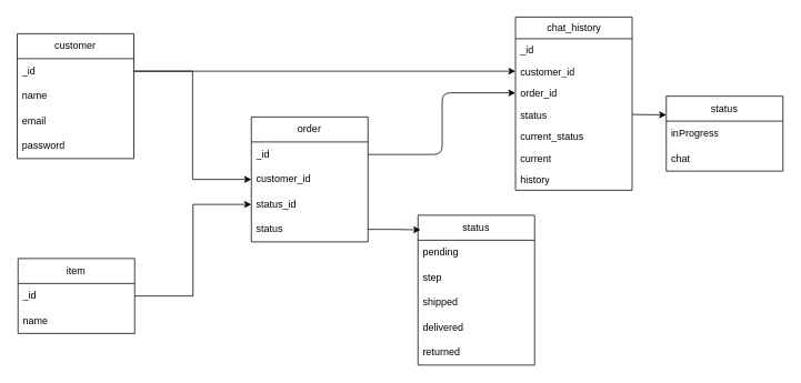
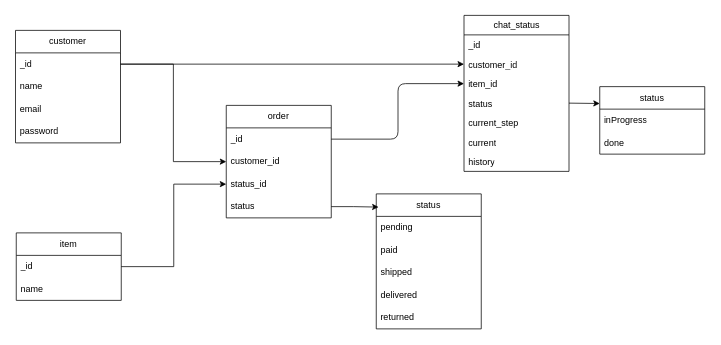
  <mxCell id="0" />
  <mxCell id="1" parent="0" />
  <mxCell id="2" value="item" style="swimlane;fontStyle=0;childLayout=stackLayout;horizontal=1;startSize=30;horizontalStack=0;resizeParent=1;resizeParentMax=0;resizeLast=0;collapsible=1;marginBottom=0;whiteSpace=wrap;html=1;" parent="1" vertex="1"><mxGeometry x="21" y="310" width="140" height="90" as="geometry" /></mxCell>
  <mxCell id="3" value="_id" style="text;strokeColor=none;fillColor=none;align=left;verticalAlign=middle;spacingLeft=4;spacingRight=4;overflow=hidden;points=[[0,0.5],[1,0.5]];portConstraint=eastwest;rotatable=0;whiteSpace=wrap;html=1;" parent="2" vertex="1"><mxGeometry y="30" width="140" height="30" as="geometry" /></mxCell>
  <mxCell id="4" value="name" style="text;strokeColor=none;fillColor=none;align=left;verticalAlign=middle;spacingLeft=4;spacingRight=4;overflow=hidden;points=[[0,0.5],[1,0.5]];portConstraint=eastwest;rotatable=0;whiteSpace=wrap;html=1;" parent="2" vertex="1"><mxGeometry y="60" width="140" height="30" as="geometry" /></mxCell>
  <mxCell id="5" value="customer" style="swimlane;fontStyle=0;childLayout=stackLayout;horizontal=1;startSize=30;horizontalStack=0;resizeParent=1;resizeParentMax=0;resizeLast=0;collapsible=1;marginBottom=0;whiteSpace=wrap;html=1;" parent="1" vertex="1"><mxGeometry x="20" y="40" width="140" height="150" as="geometry" /></mxCell>
  <mxCell id="6" value="_id" style="text;strokeColor=none;fillColor=none;align=left;verticalAlign=middle;spacingLeft=4;spacingRight=4;overflow=hidden;points=[[0,0.5],[1,0.5]];portConstraint=eastwest;rotatable=0;whiteSpace=wrap;html=1;" parent="5" vertex="1"><mxGeometry y="30" width="140" height="30" as="geometry" /></mxCell>
  <mxCell id="7" value="name" style="text;strokeColor=none;fillColor=none;align=left;verticalAlign=middle;spacingLeft=4;spacingRight=4;overflow=hidden;points=[[0,0.5],[1,0.5]];portConstraint=eastwest;rotatable=0;whiteSpace=wrap;html=1;" parent="5" vertex="1"><mxGeometry y="60" width="140" height="30" as="geometry" /></mxCell>
  <mxCell id="8" value="email" style="text;strokeColor=none;fillColor=none;align=left;verticalAlign=middle;spacingLeft=4;spacingRight=4;overflow=hidden;points=[[0,0.5],[1,0.5]];portConstraint=eastwest;rotatable=0;whiteSpace=wrap;html=1;" parent="5" vertex="1"><mxGeometry y="90" width="140" height="30" as="geometry" /></mxCell>
  <mxCell id="9" value="password" style="text;strokeColor=none;fillColor=none;align=left;verticalAlign=middle;spacingLeft=4;spacingRight=4;overflow=hidden;points=[[0,0.5],[1,0.5]];portConstraint=eastwest;rotatable=0;whiteSpace=wrap;html=1;" parent="5" vertex="1"><mxGeometry y="120" width="140" height="30" as="geometry" /></mxCell>
  <mxCell id="10" value="order" style="swimlane;fontStyle=0;childLayout=stackLayout;horizontal=1;startSize=30;horizontalStack=0;resizeParent=1;resizeParentMax=0;resizeLast=0;collapsible=1;marginBottom=0;whiteSpace=wrap;html=1;" parent="1" vertex="1"><mxGeometry x="301" y="140" width="140" height="150" as="geometry"><mxRectangle x="250" y="520" width="70" height="30" as="alternateBounds" /></mxGeometry></mxCell>
  <mxCell id="11" value="_id" style="text;strokeColor=none;fillColor=none;align=left;verticalAlign=middle;spacingLeft=4;spacingRight=4;overflow=hidden;points=[[0,0.5],[1,0.5]];portConstraint=eastwest;rotatable=0;whiteSpace=wrap;html=1;" parent="10" vertex="1"><mxGeometry y="30" width="140" height="30" as="geometry" /></mxCell>
  <mxCell id="12" value="customer_id" style="text;strokeColor=none;fillColor=none;align=left;verticalAlign=middle;spacingLeft=4;spacingRight=4;overflow=hidden;points=[[0,0.5],[1,0.5]];portConstraint=eastwest;rotatable=0;whiteSpace=wrap;html=1;" parent="10" vertex="1"><mxGeometry y="60" width="140" height="30" as="geometry" /></mxCell>
  <mxCell id="13" value="status_id" style="text;strokeColor=none;fillColor=none;align=left;verticalAlign=middle;spacingLeft=4;spacingRight=4;overflow=hidden;points=[[0,0.5],[1,0.5]];portConstraint=eastwest;rotatable=0;whiteSpace=wrap;html=1;" parent="10" vertex="1"><mxGeometry y="90" width="140" height="30" as="geometry" /></mxCell>
  <mxCell id="14" value="status" style="text;strokeColor=none;fillColor=none;align=left;verticalAlign=middle;spacingLeft=4;spacingRight=4;overflow=hidden;points=[[0,0.5],[1,0.5]];portConstraint=eastwest;rotatable=0;whiteSpace=wrap;html=1;" parent="10" vertex="1"><mxGeometry y="120" width="140" height="30" as="geometry" /></mxCell>
  <mxCell id="15" style="edgeStyle=orthogonalEdgeStyle;rounded=0;orthogonalLoop=1;jettySize=auto;html=1;entryX=0;entryY=0.5;entryDx=0;entryDy=0;" parent="1" source="6" target="12" edge="1"><mxGeometry relative="1" as="geometry" /></mxCell>
  <mxCell id="16" style="edgeStyle=orthogonalEdgeStyle;rounded=0;orthogonalLoop=1;jettySize=auto;html=1;entryX=0;entryY=0.5;entryDx=0;entryDy=0;" parent="1" source="3" target="13" edge="1"><mxGeometry relative="1" as="geometry" /></mxCell>
  <mxCell id="17" value="status" style="swimlane;fontStyle=0;childLayout=stackLayout;horizontal=1;startSize=30;horizontalStack=0;resizeParent=1;resizeParentMax=0;resizeLast=0;collapsible=1;marginBottom=0;whiteSpace=wrap;html=1;" parent="1" vertex="1"><mxGeometry x="501" y="258" width="140" height="180" as="geometry" /></mxCell>
  <mxCell id="18" value="pending" style="text;strokeColor=none;fillColor=none;align=left;verticalAlign=middle;spacingLeft=4;spacingRight=4;overflow=hidden;points=[[0,0.5],[1,0.5]];portConstraint=eastwest;rotatable=0;whiteSpace=wrap;html=1;" parent="17" vertex="1"><mxGeometry y="30" width="140" height="30" as="geometry" /></mxCell>
- <mxCell id="19" value="step" style="text;strokeColor=none;fillColor=none;align=left;verticalAlign=middle;spacingLeft=4;spacingRight=4;overflow=hidden;points=[[0,0.5],[1,0.5]];portConstraint=eastwest;rotatable=0;whiteSpace=wrap;html=1;" parent="17" vertex="1"><mxGeometry y="60" width="140" height="30" as="geometry" /></mxCell>
+ <mxCell id="19" value="paid" style="text;strokeColor=none;fillColor=none;align=left;verticalAlign=middle;spacingLeft=4;spacingRight=4;overflow=hidden;points=[[0,0.5],[1,0.5]];portConstraint=eastwest;rotatable=0;whiteSpace=wrap;html=1;" parent="17" vertex="1"><mxGeometry y="60" width="140" height="30" as="geometry" /></mxCell>
  <mxCell id="20" value="shipped" style="text;strokeColor=none;fillColor=none;align=left;verticalAlign=middle;spacingLeft=4;spacingRight=4;overflow=hidden;points=[[0,0.5],[1,0.5]];portConstraint=eastwest;rotatable=0;whiteSpace=wrap;html=1;" parent="17" vertex="1"><mxGeometry y="90" width="140" height="30" as="geometry" /></mxCell>
  <mxCell id="21" value="delivered" style="text;strokeColor=none;fillColor=none;align=left;verticalAlign=middle;spacingLeft=4;spacingRight=4;overflow=hidden;points=[[0,0.5],[1,0.5]];portConstraint=eastwest;rotatable=0;whiteSpace=wrap;html=1;" parent="17" vertex="1"><mxGeometry y="120" width="140" height="30" as="geometry" /></mxCell>
  <mxCell id="22" value="returned" style="text;strokeColor=none;fillColor=none;align=left;verticalAlign=middle;spacingLeft=4;spacingRight=4;overflow=hidden;points=[[0,0.5],[1,0.5]];portConstraint=eastwest;rotatable=0;whiteSpace=wrap;html=1;" parent="17" vertex="1"><mxGeometry y="150" width="140" height="30" as="geometry" /></mxCell>
  <mxCell id="23" style="edgeStyle=orthogonalEdgeStyle;rounded=0;orthogonalLoop=1;jettySize=auto;html=1;entryX=0.022;entryY=0.098;entryDx=0;entryDy=0;entryPerimeter=0;" parent="1" source="14" target="17" edge="1"><mxGeometry relative="1" as="geometry" /></mxCell>
- <mxCell id="24" value="chat_history" style="swimlane;fontStyle=0;childLayout=stackLayout;horizontal=1;startSize=26;fillColor=none;horizontalStack=0;resizeParent=1;resizeParentMax=0;resizeLast=0;collapsible=1;marginBottom=0;html=1;" parent="1" vertex="1"><mxGeometry x="618" y="20" width="140" height="208" as="geometry" /></mxCell>
+ <mxCell id="24" value="chat_status" style="swimlane;fontStyle=0;childLayout=stackLayout;horizontal=1;startSize=26;fillColor=none;horizontalStack=0;resizeParent=1;resizeParentMax=0;resizeLast=0;collapsible=1;marginBottom=0;html=1;" parent="1" vertex="1"><mxGeometry x="618" y="20" width="140" height="208" as="geometry" /></mxCell>
  <mxCell id="25" value="_id" style="text;strokeColor=none;fillColor=none;align=left;verticalAlign=top;spacingLeft=4;spacingRight=4;overflow=hidden;rotatable=0;points=[[0,0.5],[1,0.5]];portConstraint=eastwest;whiteSpace=wrap;html=1;" parent="24" vertex="1"><mxGeometry y="26" width="140" height="26" as="geometry" /></mxCell>
  <mxCell id="26" value="customer_id" style="text;strokeColor=none;fillColor=none;align=left;verticalAlign=top;spacingLeft=4;spacingRight=4;overflow=hidden;rotatable=0;points=[[0,0.5],[1,0.5]];portConstraint=eastwest;whiteSpace=wrap;html=1;" parent="24" vertex="1"><mxGeometry y="52" width="140" height="26" as="geometry" /></mxCell>
- <mxCell id="27" value="order_id" style="text;strokeColor=none;fillColor=none;align=left;verticalAlign=top;spacingLeft=4;spacingRight=4;overflow=hidden;rotatable=0;points=[[0,0.5],[1,0.5]];portConstraint=eastwest;whiteSpace=wrap;html=1;" parent="24" vertex="1"><mxGeometry y="78" width="140" height="26" as="geometry" /></mxCell>
+ <mxCell id="27" value="item_id" style="text;strokeColor=none;fillColor=none;align=left;verticalAlign=top;spacingLeft=4;spacingRight=4;overflow=hidden;rotatable=0;points=[[0,0.5],[1,0.5]];portConstraint=eastwest;whiteSpace=wrap;html=1;" parent="24" vertex="1"><mxGeometry y="78" width="140" height="26" as="geometry" /></mxCell>
  <mxCell id="28" value="status" style="text;strokeColor=none;fillColor=none;align=left;verticalAlign=top;spacingLeft=4;spacingRight=4;overflow=hidden;rotatable=0;points=[[0,0.5],[1,0.5]];portConstraint=eastwest;whiteSpace=wrap;html=1;" vertex="1" parent="24"><mxGeometry y="104" width="140" height="26" as="geometry" /></mxCell>
- <mxCell id="29" value="current_status" style="text;strokeColor=none;fillColor=none;align=left;verticalAlign=top;spacingLeft=4;spacingRight=4;overflow=hidden;rotatable=0;points=[[0,0.5],[1,0.5]];portConstraint=eastwest;whiteSpace=wrap;html=1;" vertex="1" parent="24"><mxGeometry y="130" width="140" height="26" as="geometry" /></mxCell>
+ <mxCell id="29" value="current_step" style="text;strokeColor=none;fillColor=none;align=left;verticalAlign=top;spacingLeft=4;spacingRight=4;overflow=hidden;rotatable=0;points=[[0,0.5],[1,0.5]];portConstraint=eastwest;whiteSpace=wrap;html=1;" vertex="1" parent="24"><mxGeometry y="130" width="140" height="26" as="geometry" /></mxCell>
  <mxCell id="30" value="current&lt;br&gt;" style="text;strokeColor=none;fillColor=none;align=left;verticalAlign=top;spacingLeft=4;spacingRight=4;overflow=hidden;rotatable=0;points=[[0,0.5],[1,0.5]];portConstraint=eastwest;whiteSpace=wrap;html=1;" parent="24" vertex="1"><mxGeometry y="156" width="140" height="26" as="geometry" /></mxCell>
  <mxCell id="31" value="history" style="text;strokeColor=none;fillColor=none;align=left;verticalAlign=top;spacingLeft=4;spacingRight=4;overflow=hidden;rotatable=0;points=[[0,0.5],[1,0.5]];portConstraint=eastwest;whiteSpace=wrap;html=1;" parent="24" vertex="1"><mxGeometry y="182" width="140" height="26" as="geometry" /></mxCell>
  <mxCell id="32" style="edgeStyle=none;html=1;exitX=1;exitY=0.5;exitDx=0;exitDy=0;entryX=0;entryY=0.5;entryDx=0;entryDy=0;" parent="1" source="6" target="26" edge="1"><mxGeometry relative="1" as="geometry" /></mxCell>
  <mxCell id="33" style="edgeStyle=elbowEdgeStyle;html=1;entryX=0;entryY=0.5;entryDx=0;entryDy=0;" parent="1" source="11" target="27" edge="1"><mxGeometry relative="1" as="geometry" /></mxCell>
  <mxCell id="34" value="status" style="swimlane;fontStyle=0;childLayout=stackLayout;horizontal=1;startSize=30;horizontalStack=0;resizeParent=1;resizeParentMax=0;resizeLast=0;collapsible=1;marginBottom=0;whiteSpace=wrap;html=1;" vertex="1" parent="1"><mxGeometry x="799" y="115" width="140" height="90" as="geometry" /></mxCell>
  <mxCell id="35" value="inProgress" style="text;strokeColor=none;fillColor=none;align=left;verticalAlign=middle;spacingLeft=4;spacingRight=4;overflow=hidden;points=[[0,0.5],[1,0.5]];portConstraint=eastwest;rotatable=0;whiteSpace=wrap;html=1;" vertex="1" parent="34"><mxGeometry y="30" width="140" height="30" as="geometry" /></mxCell>
- <mxCell id="36" value="chat" style="text;strokeColor=none;fillColor=none;align=left;verticalAlign=middle;spacingLeft=4;spacingRight=4;overflow=hidden;points=[[0,0.5],[1,0.5]];portConstraint=eastwest;rotatable=0;whiteSpace=wrap;html=1;" vertex="1" parent="34"><mxGeometry y="60" width="140" height="30" as="geometry" /></mxCell>
+ <mxCell id="36" value="done" style="text;strokeColor=none;fillColor=none;align=left;verticalAlign=middle;spacingLeft=4;spacingRight=4;overflow=hidden;points=[[0,0.5],[1,0.5]];portConstraint=eastwest;rotatable=0;whiteSpace=wrap;html=1;" vertex="1" parent="34"><mxGeometry y="60" width="140" height="30" as="geometry" /></mxCell>
  <mxCell id="37" style="edgeStyle=none;html=1;exitX=1;exitY=0.5;exitDx=0;exitDy=0;entryX=0;entryY=0.25;entryDx=0;entryDy=0;" edge="1" parent="1" source="28" target="34"><mxGeometry relative="1" as="geometry" /></mxCell>
